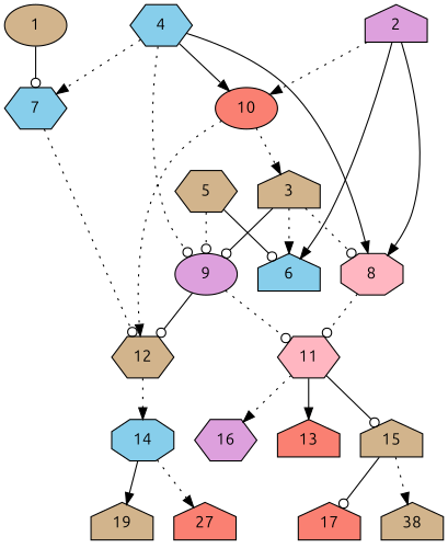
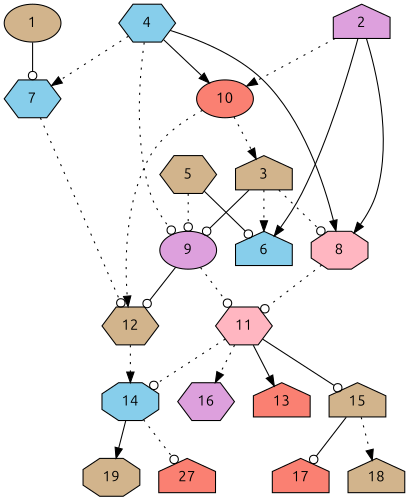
  digraph {
    fontname=Ubuntu
    node [alpha=0.05 fillcolor=tan fontname=Ubuntu shape=house style=filled]
    edge [arrowhead=odot fontname=Ubuntu style=dotted]
    1 [expect_size=25851904 shape=ellipse]
    7 [alpha=0.16 expect_size=30006272 fillcolor=skyblue shape=hexagon]
    12 [alpha=0.03 expect_size=39955456 shape=hexagon]
    14 [alpha=0.07 expect_size=39839744 fillcolor=skyblue shape=octagon]
    2 [alpha=0.18 expect_size=11550720 fillcolor=plum]
    6 [alpha=0.00 expect_size=8368128 fillcolor=skyblue]
    8 [alpha=0.15 expect_size=44284928 fillcolor=lightpink shape=octagon]
    10 [expect_size=43079680 fillcolor=salmon shape=ellipse]
    11 [alpha=0.09 expect_size=29076480 fillcolor=lightpink shape=hexagon]
    3 [alpha=0.02 expect_size=37028864]
    16 [alpha=0.13 expect_size=19845120 fillcolor=plum shape=hexagon]
    13 [alpha=0.03 expect_size=35571712 fillcolor=salmon]
    15 [alpha=0.20 expect_size=41636864]
    9 [alpha=0.13 expect_size=5583872 fillcolor=plum shape=ellipse]
    4 [alpha=0.01 expect_size=25238528 fillcolor=skyblue shape=hexagon]
    5 [alpha=0.11 expect_size=17886208 shape=hexagon]
-   19 [alpha=0.04 expect_size=47478784]
+   19 [alpha=0.04 expect_size=47478784 shape=octagon]
    n18 [alpha=0.08 expect_size=30680064 fillcolor=salmon label=27]
    17 [alpha=0.01 expect_size=20245504 fillcolor=salmon]
-   18 [alpha=0.04 expect_size=11072512 label=38]
+   18 [alpha=0.04 expect_size=11072512]
    1 -> 7 [style=solid]
    7 -> 12
    12 -> 14 [arrowhead=normal]
    14 -> 19 [arrowhead=normal style=solid]
-   14 -> n18 [arrowhead=normal]
+   14 -> n18
    2 -> 6 [arrowhead=normal style=solid]
    2 -> 8 [arrowhead=normal style=solid]
    2 -> 10 [arrowhead=normal]
    8 -> 11
    10 -> 12 [arrowhead=normal]
    10 -> 3 [arrowhead=normal]
+   11 -> 14
    11 -> 16 [arrowhead=normal]
    11 -> 13 [arrowhead=normal style=solid]
    11 -> 15 [style=solid]
    3 -> 6 [arrowhead=normal]
    3 -> 8
    3 -> 9 [style=solid]
    15 -> 17 [style=solid]
    15 -> 18 [arrowhead=normal]
    9 -> 12 [style=solid]
    9 -> 11
    4 -> 7 [arrowhead=normal]
    4 -> 8 [arrowhead=normal style=solid]
    4 -> 10 [arrowhead=normal style=solid]
    4 -> 9
    5 -> 6 [style=solid]
    5 -> 9
  }
